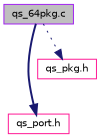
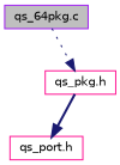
  digraph {
    node [color=deeppink fillcolor=white fontname=Helvetica fontsize=10 shape=record style=filled]
    edge [color=midnightblue fontname=Helvetica fontsize=10 labelfontname=Helvetica labelfontsize=10]
    n1 [color=purple fillcolor=grey75 fontcolor=black height=0.2 label="qs_64pkg.c" width=0.4]
    n2 [height=0.2 label="qs_port.h" width=0.4]
    n3 [height=0.2 label="qs_pkg.h" width=0.4]
-   n1 -> n2 [style=bold]
+   n3 -> n2 [style=bold]
    n1 -> n3 [style=dotted]
  }
